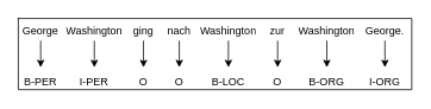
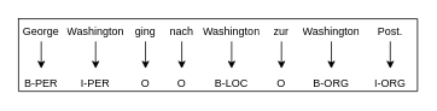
  <mxCell id="0" />
  <mxCell id="1" parent="0" />
  <mxCell id="2" value="" style="shape=table;html=1;whiteSpace=wrap;startSize=0;container=1;collapsible=0;childLayout=tableLayout;columnLines=0;rowLines=0;fontSize=16;strokeColor=default;" parent="1" vertex="1"><mxGeometry x="20" y="20" width="440.0" height="80" as="geometry" /></mxCell>
  <mxCell id="3" value="" style="shape=tableRow;horizontal=0;startSize=0;swimlaneHead=0;swimlaneBody=0;top=0;left=0;bottom=0;right=0;collapsible=0;dropTarget=0;fillColor=none;points=[[0,0.5],[1,0.5]];portConstraint=eastwest;fontSize=16;strokeColor=inherit;" parent="2" vertex="1"><mxGeometry width="440.0" height="40" as="geometry" /></mxCell>
  <mxCell id="4" value="George" style="shape=partialRectangle;html=1;whiteSpace=wrap;connectable=0;fillColor=none;top=0;left=0;bottom=0;right=0;overflow=hidden;fontSize=12;strokeColor=inherit;verticalAlign=top;" parent="3" vertex="1"><mxGeometry width="50" height="40" as="geometry"><mxRectangle width="50" height="40" as="alternateBounds" /></mxGeometry></mxCell>
  <mxCell id="5" value="Washington" style="shape=partialRectangle;html=1;whiteSpace=wrap;connectable=0;fillColor=none;top=0;left=0;bottom=0;right=0;overflow=hidden;fontSize=12;strokeColor=inherit;verticalAlign=top;" parent="3" vertex="1"><mxGeometry x="50" width="70" height="40" as="geometry"><mxRectangle width="70" height="40" as="alternateBounds" /></mxGeometry></mxCell>
  <mxCell id="6" value="ging" style="shape=partialRectangle;html=1;whiteSpace=wrap;connectable=0;fillColor=none;top=0;left=0;bottom=0;right=0;overflow=hidden;fontSize=12;strokeColor=inherit;verticalAlign=top;" parent="3" vertex="1"><mxGeometry x="120" width="40" height="40" as="geometry"><mxRectangle width="40" height="40" as="alternateBounds" /></mxGeometry></mxCell>
  <mxCell id="7" value="nach" style="shape=partialRectangle;html=1;whiteSpace=wrap;connectable=0;fillColor=none;top=0;left=0;bottom=0;right=0;overflow=hidden;fontSize=12;strokeColor=inherit;verticalAlign=top;" parent="3" vertex="1"><mxGeometry x="160" width="40" height="40" as="geometry"><mxRectangle width="40" height="40" as="alternateBounds" /></mxGeometry></mxCell>
  <mxCell id="8" value="Washington" style="shape=partialRectangle;html=1;whiteSpace=wrap;connectable=0;fillColor=none;top=0;left=0;bottom=0;right=0;overflow=hidden;fontSize=12;strokeColor=inherit;verticalAlign=top;" parent="3" vertex="1"><mxGeometry x="200" width="70" height="40" as="geometry"><mxRectangle width="70" height="40" as="alternateBounds" /></mxGeometry></mxCell>
  <mxCell id="9" value="zur" style="shape=partialRectangle;html=1;whiteSpace=wrap;connectable=0;fillColor=none;top=0;left=0;bottom=0;right=0;overflow=hidden;fontSize=12;strokeColor=inherit;verticalAlign=top;" parent="3" vertex="1"><mxGeometry x="270" width="40" height="40" as="geometry"><mxRectangle width="40" height="40" as="alternateBounds" /></mxGeometry></mxCell>
  <mxCell id="10" value="Washington" style="shape=partialRectangle;html=1;whiteSpace=wrap;connectable=0;fillColor=none;top=0;left=0;bottom=0;right=0;overflow=hidden;fontSize=12;strokeColor=inherit;verticalAlign=top;" parent="3" vertex="1"><mxGeometry x="310" width="70" height="40" as="geometry"><mxRectangle width="70" height="40" as="alternateBounds" /></mxGeometry></mxCell>
- <mxCell id="11" value="George." style="shape=partialRectangle;html=1;whiteSpace=wrap;connectable=0;fillColor=none;top=0;left=0;bottom=0;right=0;overflow=hidden;fontSize=12;strokeColor=inherit;verticalAlign=top;" parent="3" vertex="1"><mxGeometry x="380" width="60" height="40" as="geometry"><mxRectangle width="60" height="40" as="alternateBounds" /></mxGeometry></mxCell>
+ <mxCell id="11" value="Post." style="shape=partialRectangle;html=1;whiteSpace=wrap;connectable=0;fillColor=none;top=0;left=0;bottom=0;right=0;overflow=hidden;fontSize=12;strokeColor=inherit;verticalAlign=top;" parent="3" vertex="1"><mxGeometry x="380" width="60" height="40" as="geometry"><mxRectangle width="60" height="40" as="alternateBounds" /></mxGeometry></mxCell>
  <mxCell id="12" value="" style="shape=tableRow;horizontal=0;startSize=0;swimlaneHead=0;swimlaneBody=0;top=0;left=0;bottom=0;right=0;collapsible=0;dropTarget=0;fillColor=none;points=[[0,0.5],[1,0.5]];portConstraint=eastwest;fontSize=16;strokeColor=inherit;" parent="2" vertex="1"><mxGeometry y="40" width="440.0" height="40" as="geometry" /></mxCell>
  <mxCell id="13" value="B-PER" style="shape=partialRectangle;html=1;whiteSpace=wrap;connectable=0;fillColor=none;top=0;left=0;bottom=0;right=0;overflow=hidden;fontSize=12;strokeColor=inherit;verticalAlign=bottom;" parent="12" vertex="1"><mxGeometry width="50" height="40" as="geometry"><mxRectangle width="50" height="40" as="alternateBounds" /></mxGeometry></mxCell>
  <mxCell id="14" value="I-PER" style="shape=partialRectangle;html=1;whiteSpace=wrap;connectable=0;fillColor=none;top=0;left=0;bottom=0;right=0;overflow=hidden;fontSize=12;strokeColor=inherit;verticalAlign=bottom;" parent="12" vertex="1"><mxGeometry x="50" width="70" height="40" as="geometry"><mxRectangle width="70" height="40" as="alternateBounds" /></mxGeometry></mxCell>
  <mxCell id="15" value="O" style="shape=partialRectangle;html=1;whiteSpace=wrap;connectable=0;fillColor=none;top=0;left=0;bottom=0;right=0;overflow=hidden;fontSize=12;strokeColor=inherit;verticalAlign=bottom;" parent="12" vertex="1"><mxGeometry x="120" width="40" height="40" as="geometry"><mxRectangle width="40" height="40" as="alternateBounds" /></mxGeometry></mxCell>
  <mxCell id="16" value="O" style="shape=partialRectangle;html=1;whiteSpace=wrap;connectable=0;fillColor=none;top=0;left=0;bottom=0;right=0;overflow=hidden;fontSize=12;strokeColor=inherit;verticalAlign=bottom;" parent="12" vertex="1"><mxGeometry x="160" width="40" height="40" as="geometry"><mxRectangle width="40" height="40" as="alternateBounds" /></mxGeometry></mxCell>
  <mxCell id="17" value="B-LOC" style="shape=partialRectangle;html=1;whiteSpace=wrap;connectable=0;fillColor=none;top=0;left=0;bottom=0;right=0;overflow=hidden;fontSize=12;strokeColor=inherit;verticalAlign=bottom;" parent="12" vertex="1"><mxGeometry x="200" width="70" height="40" as="geometry"><mxRectangle width="70" height="40" as="alternateBounds" /></mxGeometry></mxCell>
  <mxCell id="18" value="O" style="shape=partialRectangle;html=1;whiteSpace=wrap;connectable=0;fillColor=none;top=0;left=0;bottom=0;right=0;overflow=hidden;fontSize=12;strokeColor=inherit;verticalAlign=bottom;" parent="12" vertex="1"><mxGeometry x="270" width="40" height="40" as="geometry"><mxRectangle width="40" height="40" as="alternateBounds" /></mxGeometry></mxCell>
  <mxCell id="19" value="B-ORG" style="shape=partialRectangle;html=1;whiteSpace=wrap;connectable=0;fillColor=none;top=0;left=0;bottom=0;right=0;overflow=hidden;fontSize=12;strokeColor=inherit;verticalAlign=bottom;" parent="12" vertex="1"><mxGeometry x="310" width="70" height="40" as="geometry"><mxRectangle width="70" height="40" as="alternateBounds" /></mxGeometry></mxCell>
  <mxCell id="20" value="I-ORG" style="shape=partialRectangle;html=1;whiteSpace=wrap;connectable=0;fillColor=none;top=0;left=0;bottom=0;right=0;overflow=hidden;fontSize=12;strokeColor=inherit;verticalAlign=bottom;" parent="12" vertex="1"><mxGeometry x="380" width="60" height="40" as="geometry"><mxRectangle width="60" height="40" as="alternateBounds" /></mxGeometry></mxCell>
  <mxCell id="21" value="" style="endArrow=classic;html=1;rounded=0;" parent="1" edge="1"><mxGeometry width="50" height="50" relative="1" as="geometry"><mxPoint x="45" y="45" as="sourcePoint" /><mxPoint x="45" y="75" as="targetPoint" /></mxGeometry></mxCell>
  <mxCell id="22" value="" style="endArrow=classic;html=1;rounded=0;" parent="1" edge="1"><mxGeometry width="50" height="50" relative="1" as="geometry"><mxPoint x="105" y="45" as="sourcePoint" /><mxPoint x="105" y="75" as="targetPoint" /></mxGeometry></mxCell>
  <mxCell id="23" value="" style="endArrow=classic;html=1;rounded=0;" parent="1" edge="1"><mxGeometry width="50" height="50" relative="1" as="geometry"><mxPoint x="160" y="45" as="sourcePoint" /><mxPoint x="160" y="75" as="targetPoint" /></mxGeometry></mxCell>
  <mxCell id="24" value="" style="endArrow=classic;html=1;rounded=0;" parent="1" edge="1"><mxGeometry width="50" height="50" relative="1" as="geometry"><mxPoint x="200" y="45" as="sourcePoint" /><mxPoint x="200" y="75" as="targetPoint" /></mxGeometry></mxCell>
  <mxCell id="25" value="" style="endArrow=classic;html=1;rounded=0;" parent="1" edge="1"><mxGeometry width="50" height="50" relative="1" as="geometry"><mxPoint x="255" y="45" as="sourcePoint" /><mxPoint x="255" y="75" as="targetPoint" /></mxGeometry></mxCell>
  <mxCell id="26" value="" style="endArrow=classic;html=1;rounded=0;" parent="1" edge="1"><mxGeometry width="50" height="50" relative="1" as="geometry"><mxPoint x="310" y="45" as="sourcePoint" /><mxPoint x="310" y="75" as="targetPoint" /></mxGeometry></mxCell>
  <mxCell id="27" value="" style="endArrow=classic;html=1;rounded=0;" parent="1" edge="1"><mxGeometry width="50" height="50" relative="1" as="geometry"><mxPoint x="365" y="45" as="sourcePoint" /><mxPoint x="365" y="75" as="targetPoint" /></mxGeometry></mxCell>
  <mxCell id="28" value="" style="endArrow=classic;html=1;rounded=0;" parent="1" edge="1"><mxGeometry width="50" height="50" relative="1" as="geometry"><mxPoint x="430" y="45" as="sourcePoint" /><mxPoint x="430" y="75" as="targetPoint" /></mxGeometry></mxCell>
